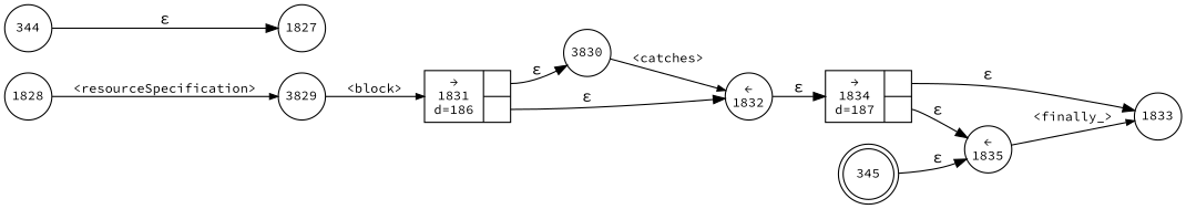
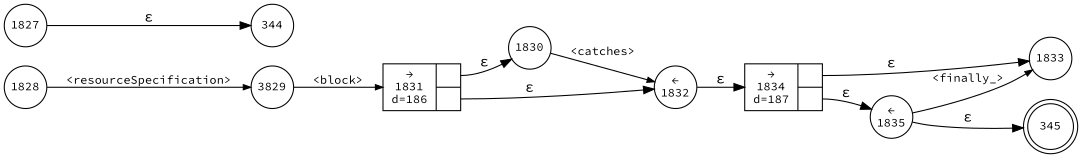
  digraph {
    fontname="Source Code Pro"
    rankdir=LR
    node [fixedsize=true fontname="Source Code Pro" fontsize=11 shape=circle peripheries=1]
    edge [fontname="Source Code Pro"]
    n1 [label=345 shape=doublecircle width=.6 peripheries=""]
    n2 [label=1827 width=.55]
    n3 [label=1828 width=.55]
    n4 [label=3829 width=.55]
    n5 [fixedsize=false label="{&rarr;\n1831\nd=186|{<p0>|<p1>}}" shape=record]
-   n6 [label=3830 width=.55]
+   n6 [label=1830 width=.55]
    n7 [label="&larr;\n1832" width=.55]
    n8 [fixedsize=false label="{&rarr;\n1834\nd=187|{<p0>|<p1>}}" shape=record]
    n9 [label=344 width=.55]
    n10 [label=1833 width=.55]
    n11 [label="&larr;\n1835" width=.55]
    n3 -> n4 [arrowhead=normal arrowsize=.7 fontsize=11 label="<resourceSpecification>"]
    n4 -> n5 [arrowhead=normal arrowsize=.7 fontsize=11 label="<block>"]
    n5 -> n6 [label="&epsilon;" tailport=p0]
    n5 -> n7 [label="&epsilon;" tailport=p1]
    n6 -> n7 [arrowhead=normal arrowsize=.7 fontsize=11 label="<catches>"]
    n7 -> n8 [label="&epsilon;"]
    n8 -> n10 [label="&epsilon;" tailport=p0]
    n8 -> n11 [label="&epsilon;" tailport=p1]
-   n9 -> n2 [label="&epsilon;"]
-   n1 -> n11 [label="&epsilon;"]
+   n2 -> n9 [label="&epsilon;"]
+   n11 -> n1 [label="&epsilon;"]
    n11 -> n10 [arrowhead=normal arrowsize=.7 fontsize=11 label="<finally_>"]
  }
